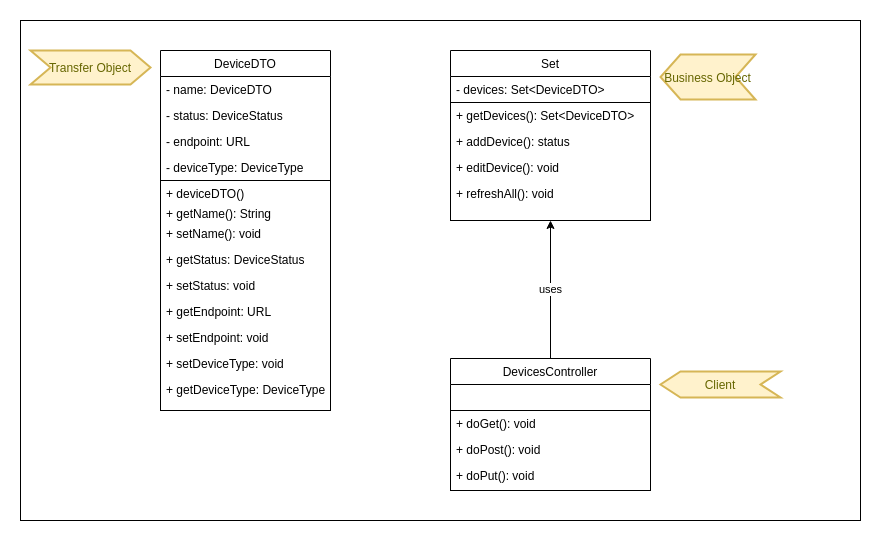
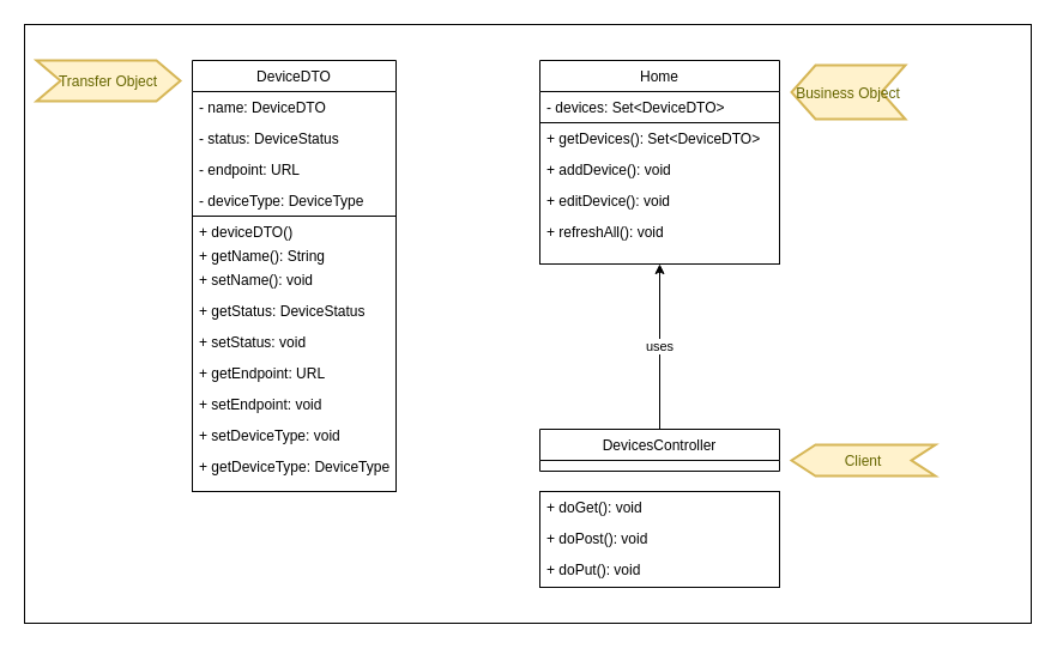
  <mxCell id="0" />
  <mxCell id="1" parent="0" />
  <mxCell id="2" value="" style="rounded=0;whiteSpace=wrap;html=1;" vertex="1" parent="1"><mxGeometry x="20" y="20" width="840" height="500" as="geometry" /></mxCell>
  <mxCell id="3" value="DeviceDTO" style="swimlane;fontStyle=0;childLayout=stackLayout;horizontal=1;startSize=26;fillColor=none;horizontalStack=0;resizeParent=1;resizeParentMax=0;resizeLast=0;collapsible=1;marginBottom=0;" parent="1" vertex="1"><mxGeometry x="160" y="50" width="170" height="130" as="geometry" /></mxCell>
  <mxCell id="4" value="- name: DeviceDTO" style="text;strokeColor=none;fillColor=none;align=left;verticalAlign=top;spacingLeft=4;spacingRight=4;overflow=hidden;rotatable=0;points=[[0,0.5],[1,0.5]];portConstraint=eastwest;" parent="3" vertex="1"><mxGeometry y="26" width="170" height="26" as="geometry" /></mxCell>
  <mxCell id="5" value="- status: DeviceStatus" style="text;strokeColor=none;fillColor=none;align=left;verticalAlign=top;spacingLeft=4;spacingRight=4;overflow=hidden;rotatable=0;points=[[0,0.5],[1,0.5]];portConstraint=eastwest;" parent="3" vertex="1"><mxGeometry y="52" width="170" height="26" as="geometry" /></mxCell>
  <mxCell id="6" value="- endpoint: URL" style="text;strokeColor=none;fillColor=none;align=left;verticalAlign=top;spacingLeft=4;spacingRight=4;overflow=hidden;rotatable=0;points=[[0,0.5],[1,0.5]];portConstraint=eastwest;" parent="3" vertex="1"><mxGeometry y="78" width="170" height="26" as="geometry" /></mxCell>
  <mxCell id="7" value="- deviceType: DeviceType" style="text;strokeColor=none;fillColor=none;align=left;verticalAlign=top;spacingLeft=4;spacingRight=4;overflow=hidden;rotatable=0;points=[[0,0.5],[1,0.5]];portConstraint=eastwest;" parent="3" vertex="1"><mxGeometry y="104" width="170" height="26" as="geometry" /></mxCell>
  <mxCell id="8" value="" style="html=1;" parent="1" vertex="1"><mxGeometry x="160" y="180" width="170" height="230" as="geometry" /></mxCell>
  <mxCell id="9" value="+ deviceDTO()" style="text;strokeColor=none;fillColor=none;align=left;verticalAlign=top;spacingLeft=4;spacingRight=4;overflow=hidden;rotatable=0;points=[[0,0.5],[1,0.5]];portConstraint=eastwest;" parent="1" vertex="1"><mxGeometry x="160" y="180" width="170" height="26" as="geometry" /></mxCell>
  <mxCell id="10" value="+ getName(): String" style="text;strokeColor=none;fillColor=none;align=left;verticalAlign=top;spacingLeft=4;spacingRight=4;overflow=hidden;rotatable=0;points=[[0,0.5],[1,0.5]];portConstraint=eastwest;" parent="1" vertex="1"><mxGeometry x="160" y="200" width="170" height="26" as="geometry" /></mxCell>
  <mxCell id="11" value="+ setName(): void" style="text;strokeColor=none;fillColor=none;align=left;verticalAlign=top;spacingLeft=4;spacingRight=4;overflow=hidden;rotatable=0;points=[[0,0.5],[1,0.5]];portConstraint=eastwest;" parent="1" vertex="1"><mxGeometry x="160" y="220" width="170" height="26" as="geometry" /></mxCell>
  <mxCell id="12" value="+ getStatus: DeviceStatus" style="text;strokeColor=none;fillColor=none;align=left;verticalAlign=top;spacingLeft=4;spacingRight=4;overflow=hidden;rotatable=0;points=[[0,0.5],[1,0.5]];portConstraint=eastwest;" parent="1" vertex="1"><mxGeometry x="160" y="246" width="170" height="26" as="geometry" /></mxCell>
  <mxCell id="13" value="+ setStatus: void" style="text;strokeColor=none;fillColor=none;align=left;verticalAlign=top;spacingLeft=4;spacingRight=4;overflow=hidden;rotatable=0;points=[[0,0.5],[1,0.5]];portConstraint=eastwest;" parent="1" vertex="1"><mxGeometry x="160" y="272" width="170" height="26" as="geometry" /></mxCell>
  <mxCell id="14" value="+ getEndpoint: URL" style="text;strokeColor=none;fillColor=none;align=left;verticalAlign=top;spacingLeft=4;spacingRight=4;overflow=hidden;rotatable=0;points=[[0,0.5],[1,0.5]];portConstraint=eastwest;" parent="1" vertex="1"><mxGeometry x="160" y="298" width="170" height="26" as="geometry" /></mxCell>
  <mxCell id="15" value="+ setEndpoint: void" style="text;strokeColor=none;fillColor=none;align=left;verticalAlign=top;spacingLeft=4;spacingRight=4;overflow=hidden;rotatable=0;points=[[0,0.5],[1,0.5]];portConstraint=eastwest;" parent="1" vertex="1"><mxGeometry x="160" y="324" width="170" height="26" as="geometry" /></mxCell>
  <mxCell id="16" value="+ setDeviceType: void" style="text;strokeColor=none;fillColor=none;align=left;verticalAlign=top;spacingLeft=4;spacingRight=4;overflow=hidden;rotatable=0;points=[[0,0.5],[1,0.5]];portConstraint=eastwest;" parent="1" vertex="1"><mxGeometry x="160" y="350" width="170" height="26" as="geometry" /></mxCell>
  <mxCell id="17" value="+ getDeviceType: DeviceType" style="text;strokeColor=none;fillColor=none;align=left;verticalAlign=top;spacingLeft=4;spacingRight=4;overflow=hidden;rotatable=0;points=[[0,0.5],[1,0.5]];portConstraint=eastwest;" parent="1" vertex="1"><mxGeometry x="160" y="376" width="170" height="26" as="geometry" /></mxCell>
- <mxCell id="18" value="Set" style="swimlane;fontStyle=0;childLayout=stackLayout;horizontal=1;startSize=26;fillColor=none;horizontalStack=0;resizeParent=1;resizeParentMax=0;resizeLast=0;collapsible=1;marginBottom=0;" parent="1" vertex="1"><mxGeometry x="450" y="50" width="200" height="52" as="geometry" /></mxCell>
+ <mxCell id="18" value="Home" style="swimlane;fontStyle=0;childLayout=stackLayout;horizontal=1;startSize=26;fillColor=none;horizontalStack=0;resizeParent=1;resizeParentMax=0;resizeLast=0;collapsible=1;marginBottom=0;" parent="1" vertex="1"><mxGeometry x="450" y="50" width="200" height="52" as="geometry" /></mxCell>
  <mxCell id="19" value="- devices: Set&lt;DeviceDTO&gt;" style="text;strokeColor=none;fillColor=none;align=left;verticalAlign=top;spacingLeft=4;spacingRight=4;overflow=hidden;rotatable=0;points=[[0,0.5],[1,0.5]];portConstraint=eastwest;" parent="18" vertex="1"><mxGeometry y="26" width="200" height="26" as="geometry" /></mxCell>
  <mxCell id="20" value="" style="html=1;" parent="1" vertex="1"><mxGeometry x="450" y="102" width="200" height="118" as="geometry" /></mxCell>
  <mxCell id="21" value="+ getDevices(): Set&lt;DeviceDTO&gt;" style="text;strokeColor=none;fillColor=none;align=left;verticalAlign=top;spacingLeft=4;spacingRight=4;overflow=hidden;rotatable=0;points=[[0,0.5],[1,0.5]];portConstraint=eastwest;" parent="1" vertex="1"><mxGeometry x="450" y="102" width="190" height="26" as="geometry" /></mxCell>
- <mxCell id="22" value="+ addDevice(): status" style="text;strokeColor=none;fillColor=none;align=left;verticalAlign=top;spacingLeft=4;spacingRight=4;overflow=hidden;rotatable=0;points=[[0,0.5],[1,0.5]];portConstraint=eastwest;" parent="1" vertex="1"><mxGeometry x="450" y="128" width="170" height="26" as="geometry" /></mxCell>
+ <mxCell id="22" value="+ addDevice(): void" style="text;strokeColor=none;fillColor=none;align=left;verticalAlign=top;spacingLeft=4;spacingRight=4;overflow=hidden;rotatable=0;points=[[0,0.5],[1,0.5]];portConstraint=eastwest;" parent="1" vertex="1"><mxGeometry x="450" y="128" width="170" height="26" as="geometry" /></mxCell>
  <mxCell id="23" value="+ editDevice(): void" style="text;strokeColor=none;fillColor=none;align=left;verticalAlign=top;spacingLeft=4;spacingRight=4;overflow=hidden;rotatable=0;points=[[0,0.5],[1,0.5]];portConstraint=eastwest;" parent="1" vertex="1"><mxGeometry x="450" y="154" width="170" height="26" as="geometry" /></mxCell>
  <mxCell id="24" value="+ refreshAll(): void" style="text;strokeColor=none;fillColor=none;align=left;verticalAlign=top;spacingLeft=4;spacingRight=4;overflow=hidden;rotatable=0;points=[[0,0.5],[1,0.5]];portConstraint=eastwest;" parent="1" vertex="1"><mxGeometry x="450" y="180" width="170" height="26" as="geometry" /></mxCell>
- <mxCell id="25" value="DevicesController" style="swimlane;fontStyle=0;childLayout=stackLayout;horizontal=1;startSize=26;fillColor=none;horizontalStack=0;resizeParent=1;resizeParentMax=0;resizeLast=0;collapsible=1;marginBottom=0;" parent="1" vertex="1"><mxGeometry x="450" y="358" width="200" height="52" as="geometry" /></mxCell>
+ <mxCell id="25" value="DevicesController" style="swimlane;fontStyle=0;childLayout=stackLayout;horizontal=1;startSize=26;fillColor=none;horizontalStack=0;resizeParent=1;resizeParentMax=0;resizeLast=0;collapsible=1;marginBottom=0;" parent="1" vertex="1"><mxGeometry x="450" y="358" width="200" height="35" as="geometry" /></mxCell>
  <mxCell id="26" value="" style="html=1;" parent="1" vertex="1"><mxGeometry x="450" y="410" width="200" height="80" as="geometry" /></mxCell>
  <mxCell id="27" value="+ doGet(): void" style="text;strokeColor=none;fillColor=none;align=left;verticalAlign=top;spacingLeft=4;spacingRight=4;overflow=hidden;rotatable=0;points=[[0,0.5],[1,0.5]];portConstraint=eastwest;" parent="1" vertex="1"><mxGeometry x="450" y="410" width="160" height="26" as="geometry" /></mxCell>
  <mxCell id="28" value="+ doPost(): void" style="text;strokeColor=none;fillColor=none;align=left;verticalAlign=top;spacingLeft=4;spacingRight=4;overflow=hidden;rotatable=0;points=[[0,0.5],[1,0.5]];portConstraint=eastwest;" parent="1" vertex="1"><mxGeometry x="450" y="436" width="160" height="26" as="geometry" /></mxCell>
  <mxCell id="29" value="+ doPut(): void" style="text;strokeColor=none;fillColor=none;align=left;verticalAlign=top;spacingLeft=4;spacingRight=4;overflow=hidden;rotatable=0;points=[[0,0.5],[1,0.5]];portConstraint=eastwest;" parent="1" vertex="1"><mxGeometry x="450" y="462" width="160" height="26" as="geometry" /></mxCell>
  <mxCell id="30" value="uses" style="endArrow=classic;html=1;entryX=0.5;entryY=1;entryDx=0;entryDy=0;" parent="1" source="25" target="20" edge="1"><mxGeometry width="50" height="50" relative="1" as="geometry"><mxPoint x="480" y="298" as="sourcePoint" /><mxPoint x="360" y="298" as="targetPoint" /></mxGeometry></mxCell>
  <mxCell id="31" value="&lt;font style=&quot;font-size: 12px&quot;&gt;Business Object&lt;/font&gt;" style="shape=step;perimeter=stepPerimeter;whiteSpace=wrap;html=1;fixedSize=1;fontSize=14;fontColor=#666600;strokeColor=#d6b656;strokeWidth=2;fillColor=#fff2cc;direction=west;" vertex="1" parent="1"><mxGeometry x="660" y="54" width="95" height="45" as="geometry" /></mxCell>
  <mxCell id="32" value="&lt;font style=&quot;font-size: 12px&quot;&gt;Transfer Object&lt;/font&gt;" style="shape=step;perimeter=stepPerimeter;whiteSpace=wrap;html=1;fixedSize=1;fontSize=14;fontColor=#666600;strokeColor=#d6b656;strokeWidth=2;fillColor=#fff2cc;direction=east;" vertex="1" parent="1"><mxGeometry x="30" y="50" width="120" height="34" as="geometry" /></mxCell>
  <mxCell id="33" value="&lt;font style=&quot;font-size: 12px&quot;&gt;Client&lt;/font&gt;" style="shape=step;perimeter=stepPerimeter;whiteSpace=wrap;html=1;fixedSize=1;fontSize=14;fontColor=#666600;strokeColor=#d6b656;strokeWidth=2;fillColor=#fff2cc;direction=west;" vertex="1" parent="1"><mxGeometry x="660" y="371" width="120" height="26" as="geometry" /></mxCell>
